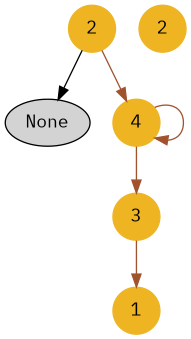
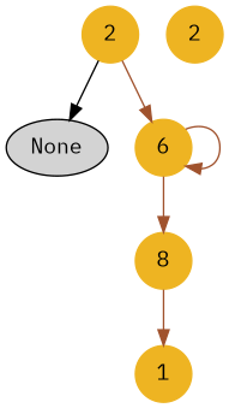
  strict digraph {
    fontname="IBM Plex Mono"
    node [color=goldenrod2 fontname="IBM Plex Mono" shape=circle style=filled]
    edge [fontname="IBM Plex Mono" style=filled color=sienna]
    n1 [label=2]
    n2 [label=None color="" shape=""]
-   n3 [label=4]
-   n4 [label=3]
+   n3 [label=6]
+   n4 [label=8]
    n5 [label=1]
    n6 [label=2]
    n1 -> n2 [color=""]
    n1 -> n3
    n3 -> n3
    n3 -> n4
    n4 -> n5
  }
